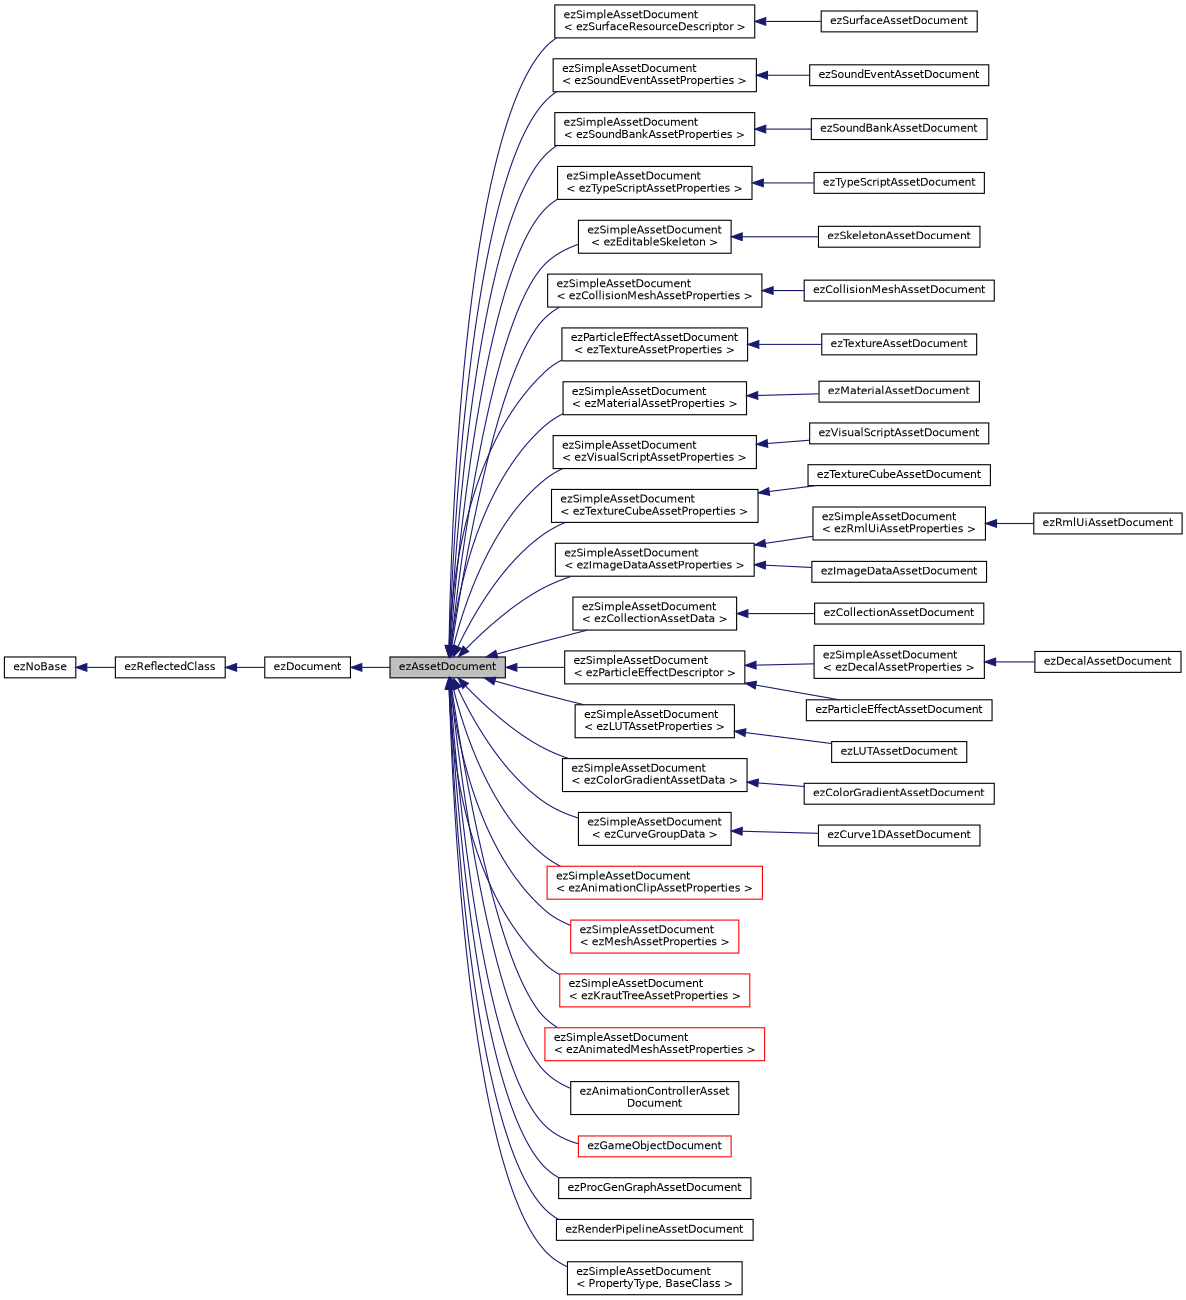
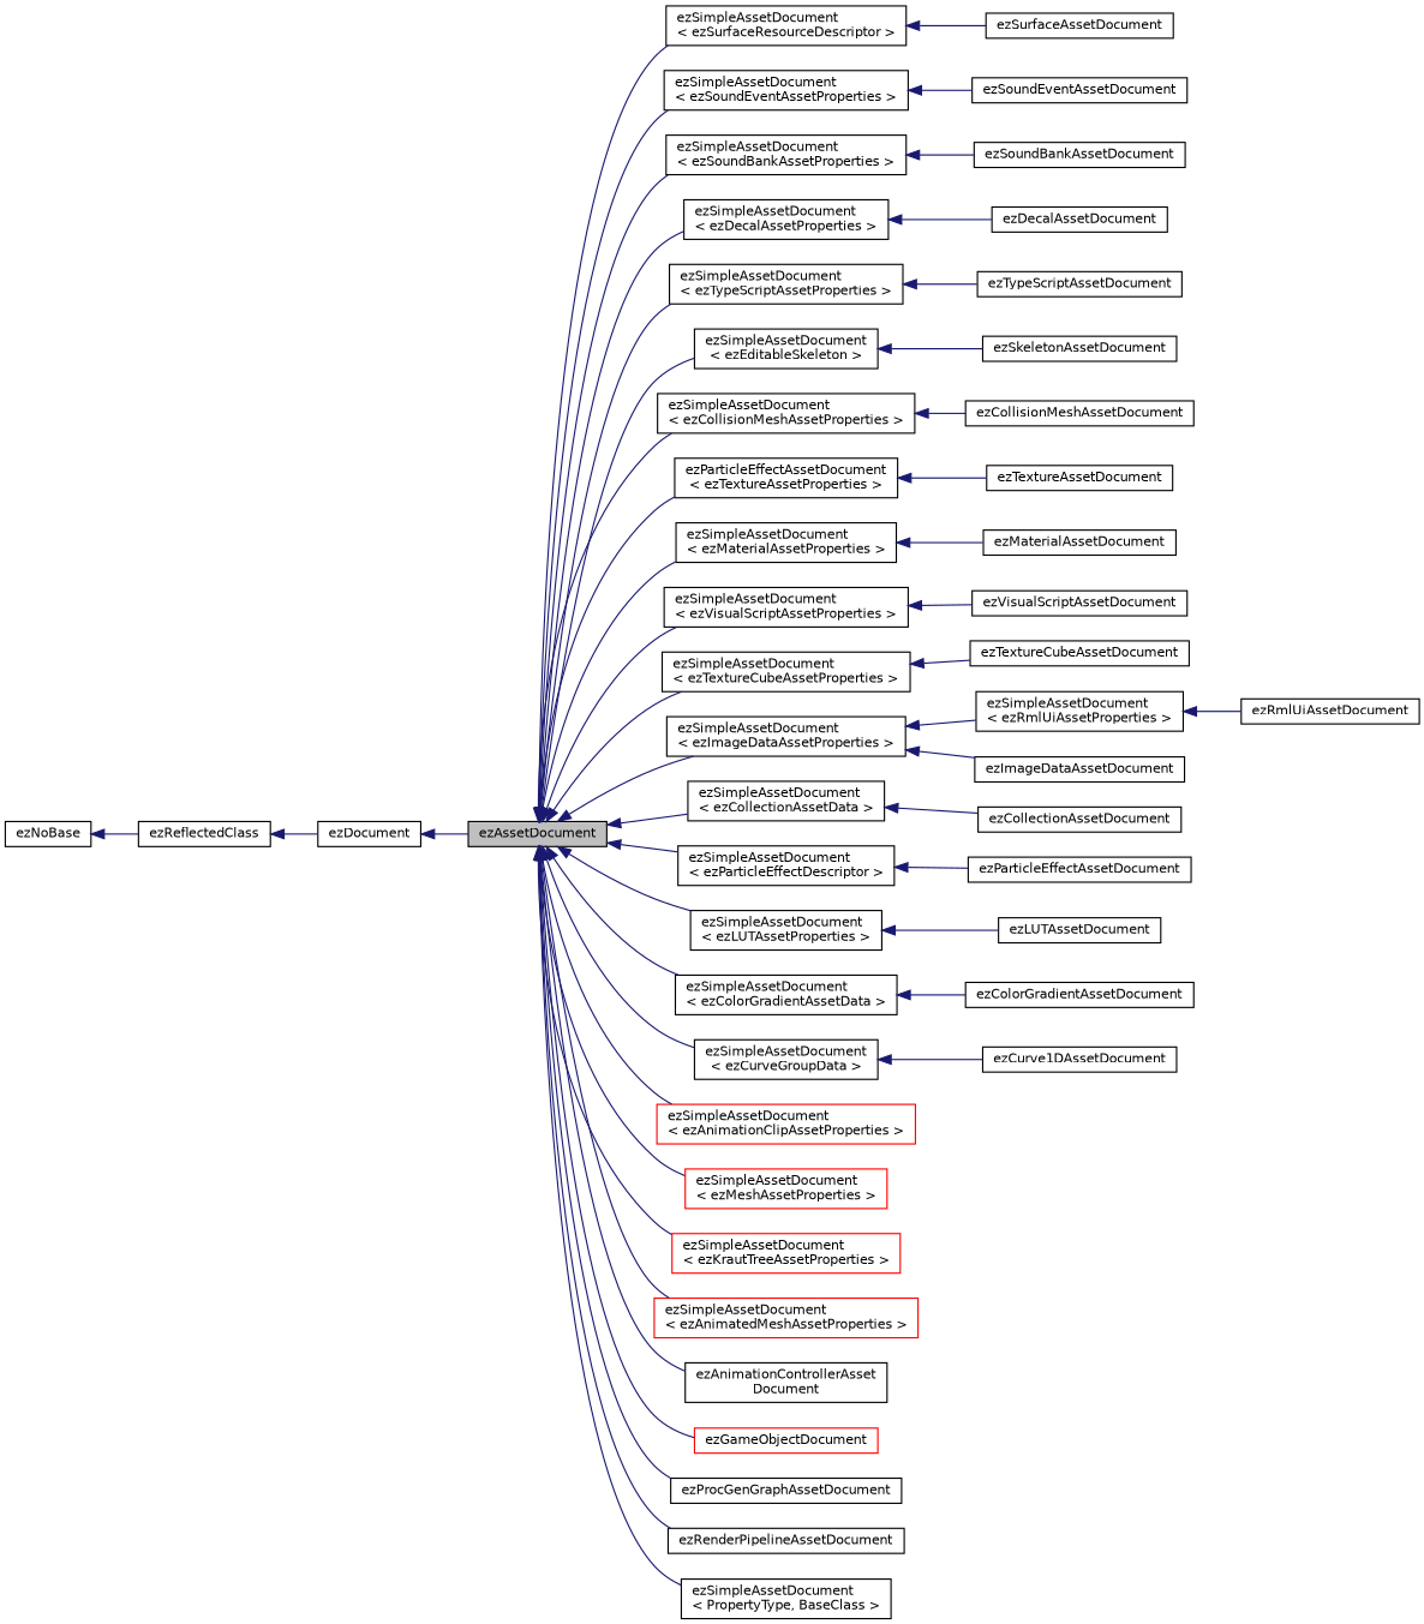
  digraph {
    rankdir=LR
    node [color=black fillcolor=white fontname=Helvetica fontsize=10 shape=record style=filled]
    edge [color=midnightblue dir=back fontname=Helvetica fontsize=10 labelfontname=Helvetica labelfontsize=10 style=solid]
    n1 [fillcolor=grey75 fontcolor=black height=0.2 label=ezAssetDocument width=0.4]
    n2 [height=0.2 label="ezSimpleAssetDocument\l\< ezSurfaceResourceDescriptor \>" width=0.4]
    n3 [height=0.2 label="ezSimpleAssetDocument\l\< ezSoundEventAssetProperties \>" width=0.4]
    n4 [height=0.2 label="ezSimpleAssetDocument\l\< ezSoundBankAssetProperties \>" width=0.4]
    n5 [height=0.2 label="ezSimpleAssetDocument\l\< ezDecalAssetProperties \>" width=0.4]
    n6 [height=0.2 label="ezSimpleAssetDocument\l\< ezTypeScriptAssetProperties \>" width=0.4]
    n7 [height=0.2 label="ezSimpleAssetDocument\l\< ezEditableSkeleton \>" width=0.4]
    n8 [height=0.2 label="ezSimpleAssetDocument\l\< ezCollisionMeshAssetProperties \>" width=0.4]
    n9 [height=0.2 label="ezParticleEffectAssetDocument\l\< ezTextureAssetProperties \>" width=0.4]
    n10 [height=0.2 label="ezSimpleAssetDocument\l\< ezMaterialAssetProperties \>" width=0.4]
    n11 [height=0.2 label="ezSimpleAssetDocument\l\< ezVisualScriptAssetProperties \>" width=0.4]
    n12 [height=0.2 label="ezSimpleAssetDocument\l\< ezTextureCubeAssetProperties \>" width=0.4]
    n13 [height=0.2 label="ezSimpleAssetDocument\l\< ezImageDataAssetProperties \>" width=0.4]
    n14 [height=0.2 label="ezSimpleAssetDocument\l\< ezCollectionAssetData \>" width=0.4]
    n15 [height=0.2 label="ezSimpleAssetDocument\l\< ezParticleEffectDescriptor \>" width=0.4]
    n16 [height=0.2 label="ezSimpleAssetDocument\l\< ezLUTAssetProperties \>" width=0.4]
    n17 [height=0.2 label="ezSimpleAssetDocument\l\< ezColorGradientAssetData \>" width=0.4]
    n18 [height=0.2 label="ezSimpleAssetDocument\l\< ezCurveGroupData \>" width=0.4]
    n19 [color=red height=0.2 label="ezSimpleAssetDocument\l\< ezAnimationClipAssetProperties \>" width=0.4]
    n20 [color=red height=0.2 label="ezSimpleAssetDocument\l\< ezMeshAssetProperties \>" width=0.4]
    n21 [color=red height=0.2 label="ezSimpleAssetDocument\l\< ezKrautTreeAssetProperties \>" width=0.4]
    n22 [color=red height=0.2 label="ezSimpleAssetDocument\l\< ezAnimatedMeshAssetProperties \>" width=0.4]
    n23 [height=0.2 label="ezAnimationControllerAsset\lDocument" width=0.4]
    n24 [color=red height=0.2 label=ezGameObjectDocument width=0.4]
    n25 [height=0.2 label=ezProcGenGraphAssetDocument width=0.4]
    n26 [height=0.2 label=ezRenderPipelineAssetDocument width=0.4]
    n27 [height=0.2 label="ezSimpleAssetDocument\l\< PropertyType, BaseClass \>" width=0.4]
    n28 [height=0.2 label=ezSurfaceAssetDocument width=0.4]
    n29 [height=0.2 label=ezSoundEventAssetDocument width=0.4]
    n30 [height=0.2 label=ezSoundBankAssetDocument width=0.4]
    n31 [height=0.2 label="ezSimpleAssetDocument\l\< ezRmlUiAssetProperties \>" width=0.4]
    n32 [height=0.2 label=ezRmlUiAssetDocument width=0.4]
    n33 [height=0.2 label=ezDecalAssetDocument width=0.4]
    n34 [height=0.2 label=ezTypeScriptAssetDocument width=0.4]
    n35 [height=0.2 label=ezSkeletonAssetDocument width=0.4]
    n36 [height=0.2 label=ezCollisionMeshAssetDocument width=0.4]
    n37 [height=0.2 label=ezTextureAssetDocument width=0.4]
    n38 [height=0.2 label=ezMaterialAssetDocument width=0.4]
    n39 [height=0.2 label=ezVisualScriptAssetDocument width=0.4]
    n40 [height=0.2 label=ezTextureCubeAssetDocument width=0.4]
    n41 [height=0.2 label=ezImageDataAssetDocument width=0.4]
    n42 [height=0.2 label=ezCollectionAssetDocument width=0.4]
    n43 [height=0.2 label=ezParticleEffectAssetDocument width=0.4]
    n44 [height=0.2 label=ezLUTAssetDocument width=0.4]
    n45 [height=0.2 label=ezColorGradientAssetDocument width=0.4]
    n46 [height=0.2 label=ezCurve1DAssetDocument width=0.4]
    n47 [height=0.2 label=ezDocument width=0.4]
    n48 [height=0.2 label=ezReflectedClass width=0.4]
    n49 [height=0.2 label=ezNoBase width=0.4]
    n1 -> n2
    n1 -> n3
    n1 -> n4
-   n15 -> n5
+   n1 -> n5
    n1 -> n6
    n1 -> n7
    n1 -> n8
    n1 -> n9
    n1 -> n10
    n1 -> n11
    n1 -> n12
    n1 -> n13
    n1 -> n14
    n1 -> n15
    n1 -> n16
    n1 -> n17
    n1 -> n18
    n1 -> n19
    n1 -> n20
    n1 -> n21
    n1 -> n22
    n1 -> n23
    n1 -> n24
    n1 -> n25
    n1 -> n26
    n1 -> n27
    n2 -> n28
    n3 -> n29
    n4 -> n30
    n5 -> n33
    n6 -> n34
    n7 -> n35
    n8 -> n36
    n9 -> n37
    n10 -> n38
    n11 -> n39
    n12 -> n40
    n13 -> n31
    n13 -> n41
    n14 -> n42
    n15 -> n43
    n16 -> n44
    n17 -> n45
    n18 -> n46
    n31 -> n32
    n47 -> n1
    n48 -> n47
    n49 -> n48
  }
